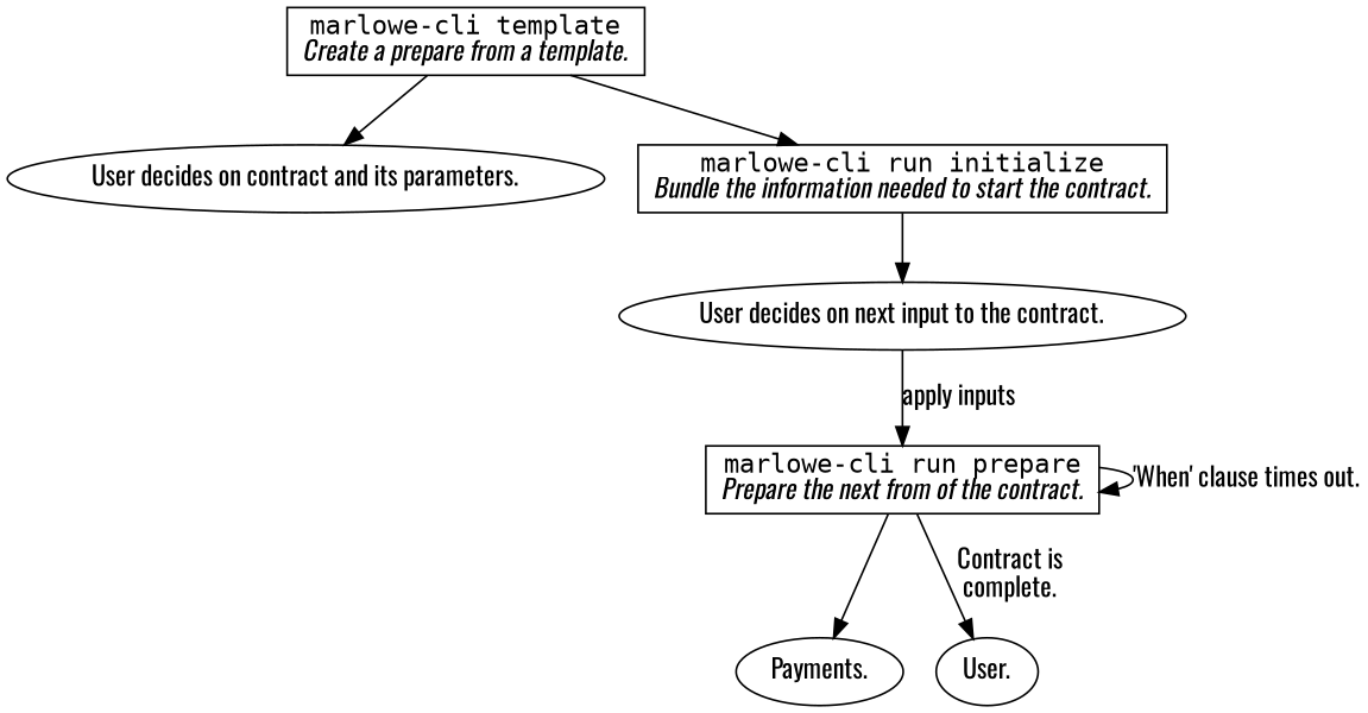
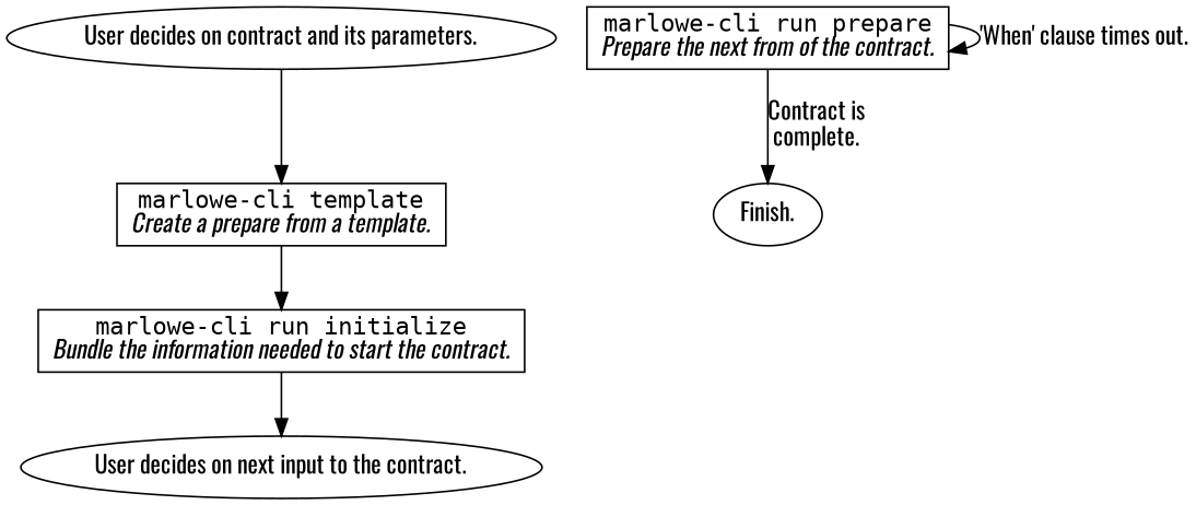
  digraph {
    fontname=Oswald
    node [fontname=Oswald shape=oval]
    edge [fontname=Oswald]
    n1 [label="User decides on contract and its parameters."]
    n2 [label=<<font face="monospace">marlowe-cli template</font><br/><i>Create a prepare from a template.</i>> shape=box]
    n3 [label=<<font face="monospace">marlowe-cli run initialize</font><br/><i>Bundle the information needed to start the contract.</i>> shape=box]
    n4 [label="User decides on next input to the contract."]
    n5 [label=<<font face="monospace">marlowe-cli run prepare</font><br/><i>Prepare the next from of the contract.</i>> shape=box]
-   n6 [label="Payments."]
-   n7 [label="User."]
-   n2 -> n1
+   n7 [label="Finish."]
+   n1 -> n2
    n2 -> n3
    n3 -> n4
-   n4 -> n5 [label="apply inputs"]
    n5 -> n5 [label="'When' clause times out."]
-   n5 -> n6
    n5 -> n7 [label="Contract is\ncomplete."]
  }
